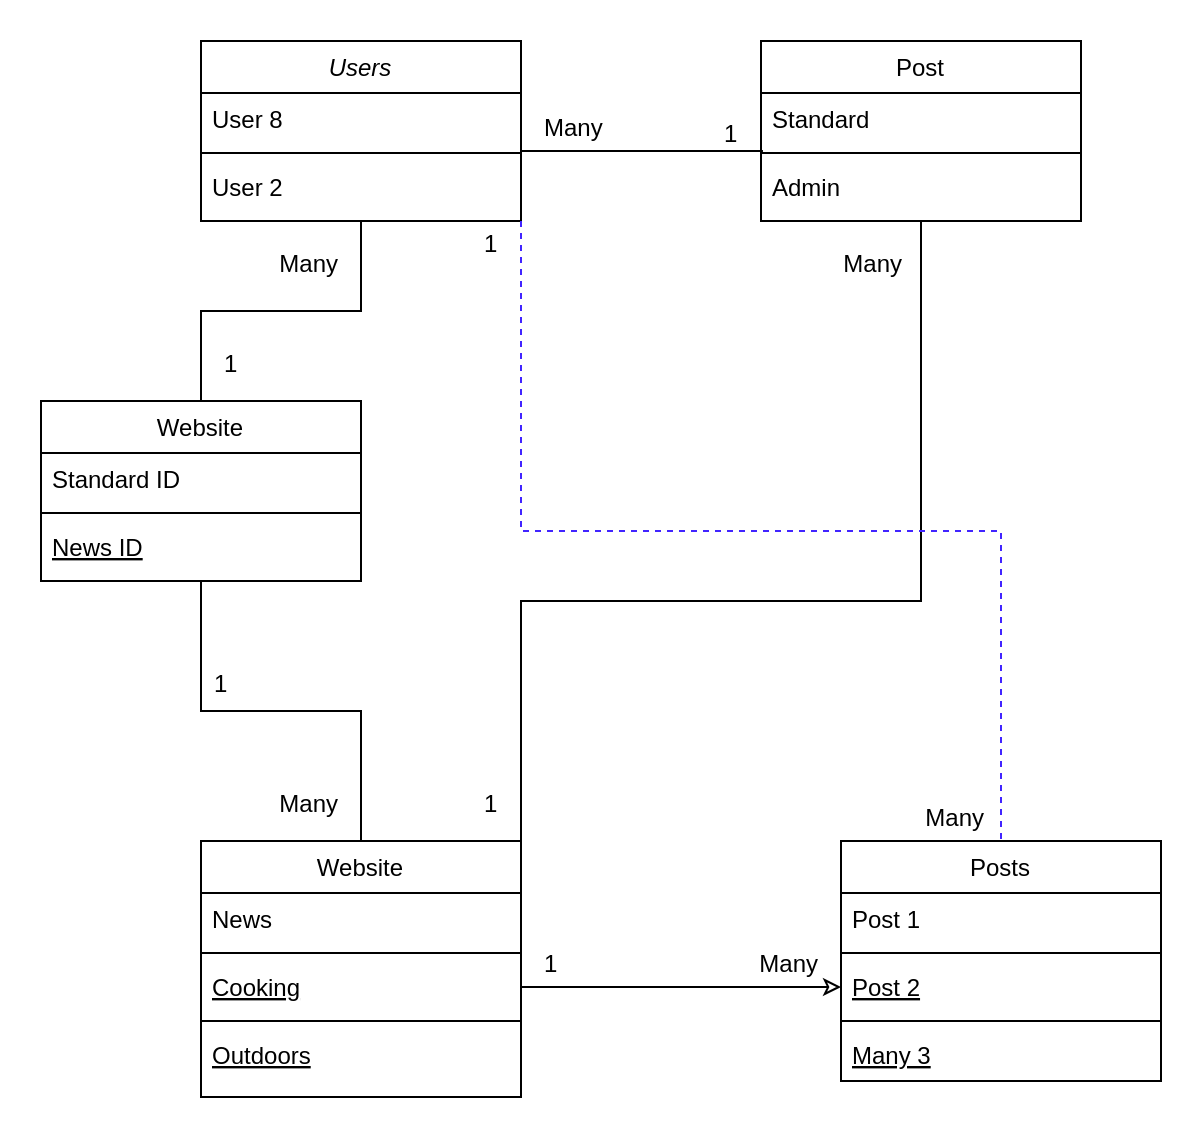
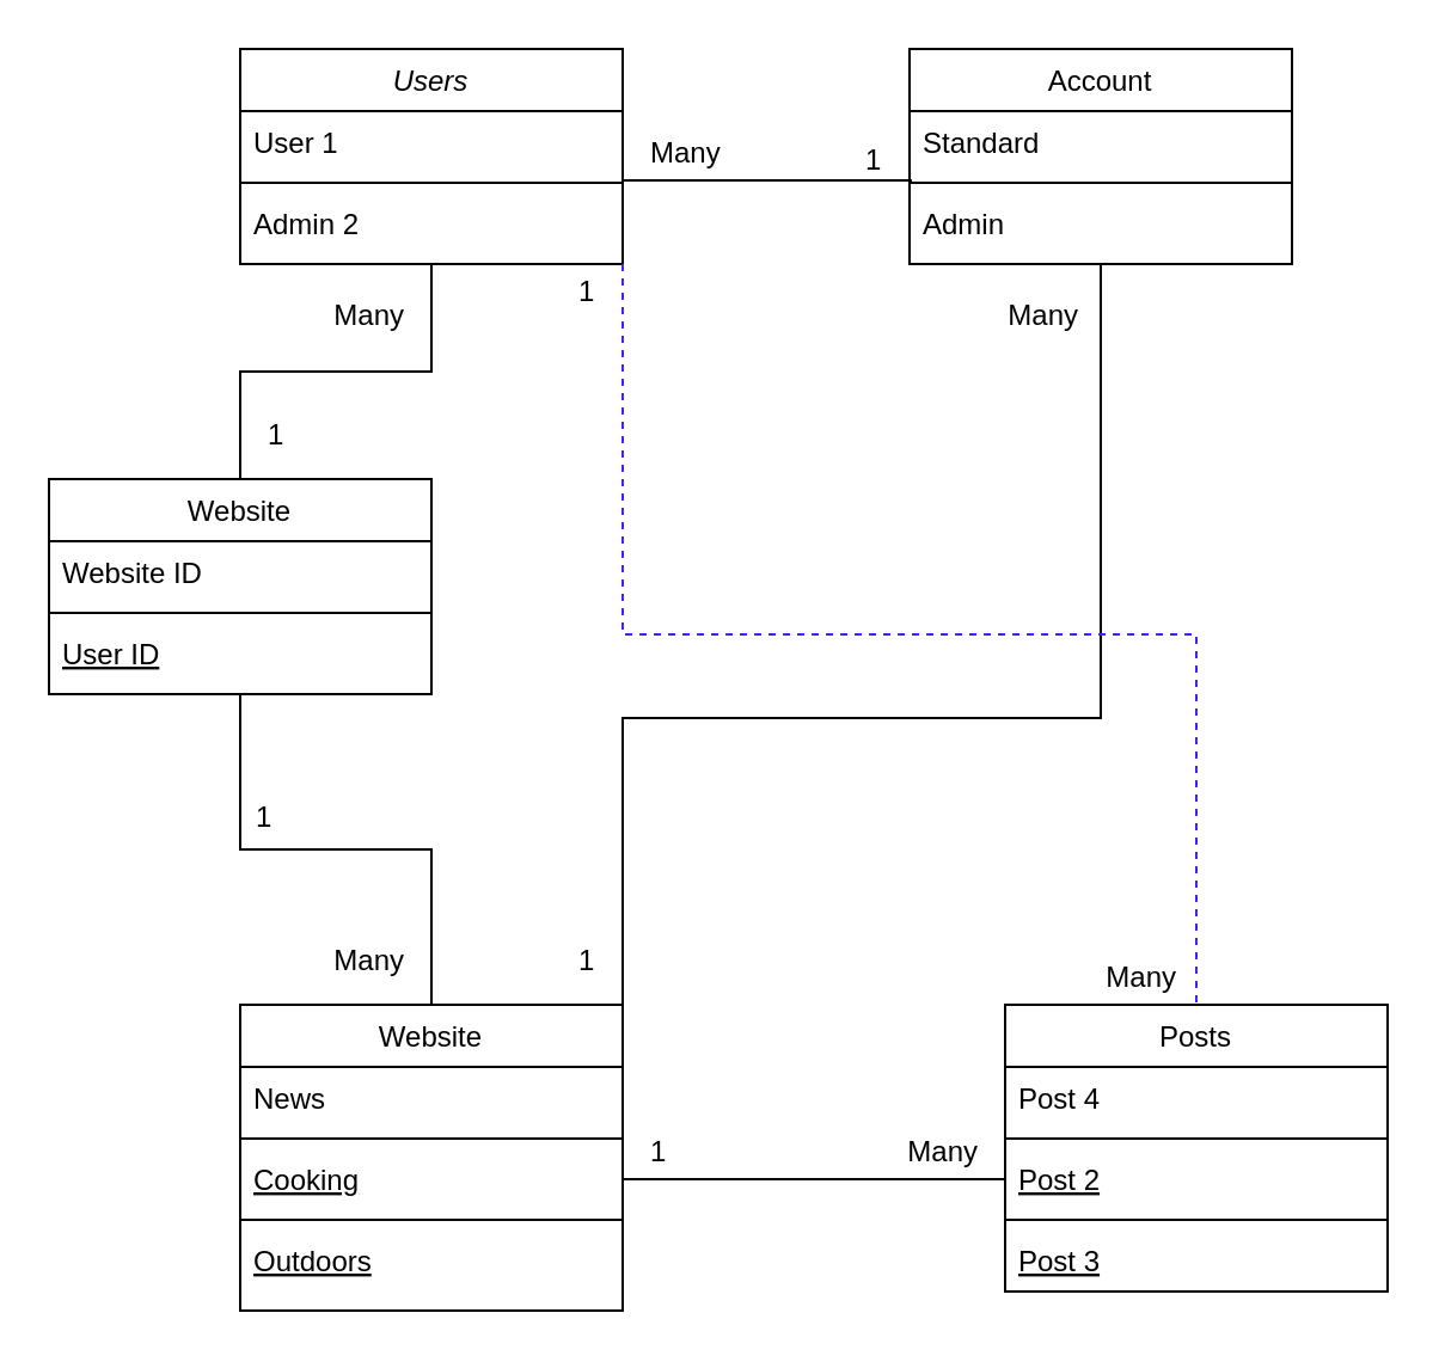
  <mxCell id="0" />
  <mxCell id="1" parent="0" />
  <mxCell id="2" value="Users" style="swimlane;fontStyle=2;align=center;verticalAlign=top;childLayout=stackLayout;horizontal=1;startSize=26;horizontalStack=0;resizeParent=1;resizeLast=0;collapsible=1;marginBottom=0;rounded=0;shadow=0;strokeWidth=1;" parent="1" vertex="1"><mxGeometry x="100" y="20" width="160" height="90" as="geometry"><mxRectangle x="230" y="140" width="160" height="26" as="alternateBounds" /></mxGeometry></mxCell>
- <mxCell id="3" value="User 8" style="text;align=left;verticalAlign=top;spacingLeft=4;spacingRight=4;overflow=hidden;rotatable=0;points=[[0,0.5],[1,0.5]];portConstraint=eastwest;" parent="2" vertex="1"><mxGeometry y="26" width="160" height="26" as="geometry" /></mxCell>
+ <mxCell id="3" value="User 1" style="text;align=left;verticalAlign=top;spacingLeft=4;spacingRight=4;overflow=hidden;rotatable=0;points=[[0,0.5],[1,0.5]];portConstraint=eastwest;" parent="2" vertex="1"><mxGeometry y="26" width="160" height="26" as="geometry" /></mxCell>
  <mxCell id="4" value="" style="line;html=1;strokeWidth=1;align=left;verticalAlign=middle;spacingTop=-1;spacingLeft=3;spacingRight=3;rotatable=0;labelPosition=right;points=[];portConstraint=eastwest;" parent="2" vertex="1"><mxGeometry y="52" width="160" height="8" as="geometry" /></mxCell>
- <mxCell id="5" value="User 2" style="text;align=left;verticalAlign=top;spacingLeft=4;spacingRight=4;overflow=hidden;rotatable=0;points=[[0,0.5],[1,0.5]];portConstraint=eastwest;rounded=0;shadow=0;html=0;" parent="2" vertex="1"><mxGeometry y="60" width="160" height="26" as="geometry" /></mxCell>
+ <mxCell id="5" value="Admin 2" style="text;align=left;verticalAlign=top;spacingLeft=4;spacingRight=4;overflow=hidden;rotatable=0;points=[[0,0.5],[1,0.5]];portConstraint=eastwest;rounded=0;shadow=0;html=0;" parent="2" vertex="1"><mxGeometry y="60" width="160" height="26" as="geometry" /></mxCell>
  <mxCell id="6" value="Website" style="swimlane;fontStyle=0;align=center;verticalAlign=top;childLayout=stackLayout;horizontal=1;startSize=26;horizontalStack=0;resizeParent=1;resizeLast=0;collapsible=1;marginBottom=0;rounded=0;shadow=0;strokeWidth=1;" parent="1" vertex="1"><mxGeometry x="100" y="420" width="160" height="128" as="geometry"><mxRectangle x="130" y="380" width="160" height="26" as="alternateBounds" /></mxGeometry></mxCell>
  <mxCell id="7" value="News" style="text;align=left;verticalAlign=top;spacingLeft=4;spacingRight=4;overflow=hidden;rotatable=0;points=[[0,0.5],[1,0.5]];portConstraint=eastwest;" parent="6" vertex="1"><mxGeometry y="26" width="160" height="26" as="geometry" /></mxCell>
  <mxCell id="8" value="" style="line;html=1;strokeWidth=1;align=left;verticalAlign=middle;spacingTop=-1;spacingLeft=3;spacingRight=3;rotatable=0;labelPosition=right;points=[];portConstraint=eastwest;" parent="6" vertex="1"><mxGeometry y="52" width="160" height="8" as="geometry" /></mxCell>
  <mxCell id="9" value="Cooking" style="text;align=left;verticalAlign=top;spacingLeft=4;spacingRight=4;overflow=hidden;rotatable=0;points=[[0,0.5],[1,0.5]];portConstraint=eastwest;fontStyle=4" parent="6" vertex="1"><mxGeometry y="60" width="160" height="26" as="geometry" /></mxCell>
  <mxCell id="10" value="" style="line;html=1;strokeWidth=1;align=left;verticalAlign=middle;spacingTop=-1;spacingLeft=3;spacingRight=3;rotatable=0;labelPosition=right;points=[];portConstraint=eastwest;" vertex="1" parent="6"><mxGeometry y="86" width="160" height="8" as="geometry" /></mxCell>
  <mxCell id="11" value="Outdoors" style="text;align=left;verticalAlign=top;spacingLeft=4;spacingRight=4;overflow=hidden;rotatable=0;points=[[0,0.5],[1,0.5]];portConstraint=eastwest;fontStyle=4" vertex="1" parent="6"><mxGeometry y="94" width="160" height="26" as="geometry" /></mxCell>
  <mxCell id="12" value="Posts" style="swimlane;fontStyle=0;align=center;verticalAlign=top;childLayout=stackLayout;horizontal=1;startSize=26;horizontalStack=0;resizeParent=1;resizeLast=0;collapsible=1;marginBottom=0;rounded=0;shadow=0;strokeWidth=1;" parent="1" vertex="1"><mxGeometry x="420" y="420" width="160" height="120" as="geometry"><mxRectangle x="340" y="380" width="170" height="26" as="alternateBounds" /></mxGeometry></mxCell>
- <mxCell id="13" value="Post 1" style="text;align=left;verticalAlign=top;spacingLeft=4;spacingRight=4;overflow=hidden;rotatable=0;points=[[0,0.5],[1,0.5]];portConstraint=eastwest;" vertex="1" parent="12"><mxGeometry y="26" width="160" height="26" as="geometry" /></mxCell>
+ <mxCell id="13" value="Post 4" style="text;align=left;verticalAlign=top;spacingLeft=4;spacingRight=4;overflow=hidden;rotatable=0;points=[[0,0.5],[1,0.5]];portConstraint=eastwest;" vertex="1" parent="12"><mxGeometry y="26" width="160" height="26" as="geometry" /></mxCell>
  <mxCell id="14" value="" style="line;html=1;strokeWidth=1;align=left;verticalAlign=middle;spacingTop=-1;spacingLeft=3;spacingRight=3;rotatable=0;labelPosition=right;points=[];portConstraint=eastwest;" vertex="1" parent="12"><mxGeometry y="52" width="160" height="8" as="geometry" /></mxCell>
  <mxCell id="15" value="Post 2" style="text;align=left;verticalAlign=top;spacingLeft=4;spacingRight=4;overflow=hidden;rotatable=0;points=[[0,0.5],[1,0.5]];portConstraint=eastwest;fontStyle=4" vertex="1" parent="12"><mxGeometry y="60" width="160" height="26" as="geometry" /></mxCell>
  <mxCell id="16" value="" style="line;html=1;strokeWidth=1;align=left;verticalAlign=middle;spacingTop=-1;spacingLeft=3;spacingRight=3;rotatable=0;labelPosition=right;points=[];portConstraint=eastwest;" vertex="1" parent="12"><mxGeometry y="86" width="160" height="8" as="geometry" /></mxCell>
- <mxCell id="17" value="Many 3" style="text;align=left;verticalAlign=top;spacingLeft=4;spacingRight=4;overflow=hidden;rotatable=0;points=[[0,0.5],[1,0.5]];portConstraint=eastwest;fontStyle=4" vertex="1" parent="12"><mxGeometry y="94" width="160" height="26" as="geometry" /></mxCell>
- <mxCell id="18" value="Post" style="swimlane;fontStyle=0;align=center;verticalAlign=top;childLayout=stackLayout;horizontal=1;startSize=26;horizontalStack=0;resizeParent=1;resizeLast=0;collapsible=1;marginBottom=0;rounded=0;shadow=0;strokeWidth=1;" parent="1" vertex="1"><mxGeometry x="380" y="20" width="160" height="90" as="geometry"><mxRectangle x="550" y="140" width="160" height="26" as="alternateBounds" /></mxGeometry></mxCell>
+ <mxCell id="17" value="Post 3" style="text;align=left;verticalAlign=top;spacingLeft=4;spacingRight=4;overflow=hidden;rotatable=0;points=[[0,0.5],[1,0.5]];portConstraint=eastwest;fontStyle=4" vertex="1" parent="12"><mxGeometry y="94" width="160" height="26" as="geometry" /></mxCell>
+ <mxCell id="18" value="Account" style="swimlane;fontStyle=0;align=center;verticalAlign=top;childLayout=stackLayout;horizontal=1;startSize=26;horizontalStack=0;resizeParent=1;resizeLast=0;collapsible=1;marginBottom=0;rounded=0;shadow=0;strokeWidth=1;" parent="1" vertex="1"><mxGeometry x="380" y="20" width="160" height="90" as="geometry"><mxRectangle x="550" y="140" width="160" height="26" as="alternateBounds" /></mxGeometry></mxCell>
  <mxCell id="19" value="Standard" style="text;align=left;verticalAlign=top;spacingLeft=4;spacingRight=4;overflow=hidden;rotatable=0;points=[[0,0.5],[1,0.5]];portConstraint=eastwest;" parent="18" vertex="1"><mxGeometry y="26" width="160" height="26" as="geometry" /></mxCell>
  <mxCell id="20" value="" style="line;html=1;strokeWidth=1;align=left;verticalAlign=middle;spacingTop=-1;spacingLeft=3;spacingRight=3;rotatable=0;labelPosition=right;points=[];portConstraint=eastwest;" parent="18" vertex="1"><mxGeometry y="52" width="160" height="8" as="geometry" /></mxCell>
  <mxCell id="21" value="Admin" style="text;align=left;verticalAlign=top;spacingLeft=4;spacingRight=4;overflow=hidden;rotatable=0;points=[[0,0.5],[1,0.5]];portConstraint=eastwest;rounded=0;shadow=0;html=0;" parent="18" vertex="1"><mxGeometry y="60" width="160" height="26" as="geometry" /></mxCell>
  <mxCell id="22" value="" style="endArrow=none;shadow=0;strokeWidth=1;rounded=0;endFill=0;edgeStyle=elbowEdgeStyle;elbow=vertical;entryX=0.006;entryY=0.375;entryDx=0;entryDy=0;entryPerimeter=0;" parent="1" source="2" target="20" edge="1"><mxGeometry x="0.5" y="41" relative="1" as="geometry"><mxPoint x="280" y="92" as="sourcePoint" /><mxPoint x="440" y="92" as="targetPoint" /><mxPoint x="-40" y="32" as="offset" /><Array as="points"><mxPoint x="330" y="75" /><mxPoint x="310" y="110" /></Array></mxGeometry></mxCell>
  <mxCell id="23" value="Many" style="resizable=0;align=left;verticalAlign=bottom;labelBackgroundColor=none;fontSize=12;" parent="22" connectable="0" vertex="1"><mxGeometry x="-1" relative="1" as="geometry"><mxPoint x="10" y="-3" as="offset" /></mxGeometry></mxCell>
- <mxCell id="24" value="" style="endArrow=classic;shadow=0;strokeWidth=1;rounded=0;endFill=0;edgeStyle=elbowEdgeStyle;elbow=vertical;entryX=0;entryY=0.5;entryDx=0;entryDy=0;exitX=1;exitY=0.5;exitDx=0;exitDy=0;" edge="1" parent="1" source="9" target="15"><mxGeometry x="0.5" y="41" relative="1" as="geometry"><mxPoint x="260" y="330" as="sourcePoint" /><mxPoint x="420" y="332" as="targetPoint" /><mxPoint x="-40" y="32" as="offset" /></mxGeometry></mxCell>
+ <mxCell id="24" value="" style="endArrow=none;shadow=0;strokeWidth=1;rounded=0;endFill=0;edgeStyle=elbowEdgeStyle;elbow=vertical;entryX=0;entryY=0.5;entryDx=0;entryDy=0;exitX=1;exitY=0.5;exitDx=0;exitDy=0;" edge="1" parent="1" source="9" target="15"><mxGeometry x="0.5" y="41" relative="1" as="geometry"><mxPoint x="260" y="330" as="sourcePoint" /><mxPoint x="420" y="332" as="targetPoint" /><mxPoint x="-40" y="32" as="offset" /></mxGeometry></mxCell>
  <mxCell id="25" value="1" style="resizable=0;align=left;verticalAlign=bottom;labelBackgroundColor=none;fontSize=12;" connectable="0" vertex="1" parent="24"><mxGeometry x="-1" relative="1" as="geometry"><mxPoint x="10" y="-3" as="offset" /></mxGeometry></mxCell>
  <mxCell id="26" value="Many" style="resizable=0;align=right;verticalAlign=bottom;labelBackgroundColor=none;fontSize=12;" connectable="0" vertex="1" parent="24"><mxGeometry x="1" relative="1" as="geometry"><mxPoint x="-10" y="-3" as="offset" /></mxGeometry></mxCell>
  <mxCell id="27" value="" style="endArrow=none;shadow=0;strokeWidth=1;rounded=0;endFill=0;edgeStyle=elbowEdgeStyle;elbow=vertical;exitX=0.5;exitY=0;exitDx=0;exitDy=0;entryX=0.5;entryY=1;entryDx=0;entryDy=0;" edge="1" parent="1" source="37" target="2"><mxGeometry x="0.5" y="41" relative="1" as="geometry"><mxPoint x="180" y="260" as="sourcePoint" /><mxPoint x="80" y="80" as="targetPoint" /><mxPoint x="-40" y="32" as="offset" /></mxGeometry></mxCell>
  <mxCell id="28" value="1" style="resizable=0;align=left;verticalAlign=bottom;labelBackgroundColor=none;fontSize=12;" connectable="0" vertex="1" parent="27"><mxGeometry x="-1" relative="1" as="geometry"><mxPoint x="10" y="-10" as="offset" /></mxGeometry></mxCell>
  <mxCell id="29" value="Many" style="resizable=0;align=right;verticalAlign=bottom;labelBackgroundColor=none;fontSize=12;" connectable="0" vertex="1" parent="27"><mxGeometry x="1" relative="1" as="geometry"><mxPoint x="-10" y="30" as="offset" /></mxGeometry></mxCell>
  <mxCell id="30" value="" style="endArrow=none;shadow=0;strokeWidth=1;rounded=0;endFill=0;edgeStyle=elbowEdgeStyle;elbow=vertical;entryX=0.5;entryY=1;entryDx=0;entryDy=0;exitX=1;exitY=0;exitDx=0;exitDy=0;" edge="1" parent="1" source="6" target="18"><mxGeometry x="0.5" y="41" relative="1" as="geometry"><mxPoint x="270" y="111" as="sourcePoint" /><mxPoint x="418.96" y="111" as="targetPoint" /><mxPoint x="-40" y="32" as="offset" /><Array as="points"><mxPoint x="330" y="300" /></Array></mxGeometry></mxCell>
  <mxCell id="31" value="1" style="resizable=0;align=left;verticalAlign=bottom;labelBackgroundColor=none;fontSize=12;" connectable="0" vertex="1" parent="30"><mxGeometry x="-1" relative="1" as="geometry"><mxPoint x="-20" y="-10" as="offset" /></mxGeometry></mxCell>
  <mxCell id="32" value="Many" style="resizable=0;align=right;verticalAlign=bottom;labelBackgroundColor=none;fontSize=12;" connectable="0" vertex="1" parent="30"><mxGeometry x="1" relative="1" as="geometry"><mxPoint x="-8" y="30" as="offset" /></mxGeometry></mxCell>
  <mxCell id="33" value="" style="endArrow=none;shadow=0;strokeWidth=1;rounded=0;endFill=0;edgeStyle=elbowEdgeStyle;elbow=vertical;exitX=1;exitY=1;exitDx=0;exitDy=0;entryX=0.5;entryY=0;entryDx=0;entryDy=0;strokeColor=#4124FF;dashed=1;" edge="1" parent="1" source="2" target="12"><mxGeometry x="0.5" y="41" relative="1" as="geometry"><mxPoint x="270" y="340" as="sourcePoint" /><mxPoint x="430" y="342" as="targetPoint" /><mxPoint x="-40" y="32" as="offset" /></mxGeometry></mxCell>
  <mxCell id="34" value="1" style="resizable=0;align=left;verticalAlign=bottom;labelBackgroundColor=none;fontSize=12;" connectable="0" vertex="1" parent="33"><mxGeometry x="-1" relative="1" as="geometry"><mxPoint x="-20" y="20" as="offset" /></mxGeometry></mxCell>
  <mxCell id="35" value="Many" style="resizable=0;align=right;verticalAlign=bottom;labelBackgroundColor=none;fontSize=12;" connectable="0" vertex="1" parent="33"><mxGeometry x="1" relative="1" as="geometry"><mxPoint x="-7" y="-3" as="offset" /></mxGeometry></mxCell>
  <mxCell id="36" style="edgeStyle=orthogonalEdgeStyle;rounded=0;orthogonalLoop=1;jettySize=auto;html=1;endArrow=none;endFill=0;" edge="1" parent="1" source="37"><mxGeometry relative="1" as="geometry"><mxPoint x="100" y="190" as="targetPoint" /></mxGeometry></mxCell>
  <mxCell id="37" value="Website" style="swimlane;fontStyle=0;align=center;verticalAlign=top;childLayout=stackLayout;horizontal=1;startSize=26;horizontalStack=0;resizeParent=1;resizeLast=0;collapsible=1;marginBottom=0;rounded=0;shadow=0;strokeWidth=1;" vertex="1" parent="1"><mxGeometry x="20" y="200" width="160" height="90" as="geometry"><mxRectangle x="130" y="380" width="160" height="26" as="alternateBounds" /></mxGeometry></mxCell>
- <mxCell id="38" value="Standard ID" style="text;align=left;verticalAlign=top;spacingLeft=4;spacingRight=4;overflow=hidden;rotatable=0;points=[[0,0.5],[1,0.5]];portConstraint=eastwest;fontStyle=0" vertex="1" parent="37"><mxGeometry y="26" width="160" height="26" as="geometry" /></mxCell>
+ <mxCell id="38" value="Website ID" style="text;align=left;verticalAlign=top;spacingLeft=4;spacingRight=4;overflow=hidden;rotatable=0;points=[[0,0.5],[1,0.5]];portConstraint=eastwest;fontStyle=0" vertex="1" parent="37"><mxGeometry y="26" width="160" height="26" as="geometry" /></mxCell>
  <mxCell id="39" value="" style="line;html=1;strokeWidth=1;align=left;verticalAlign=middle;spacingTop=-1;spacingLeft=3;spacingRight=3;rotatable=0;labelPosition=right;points=[];portConstraint=eastwest;" vertex="1" parent="37"><mxGeometry y="52" width="160" height="8" as="geometry" /></mxCell>
- <mxCell id="40" value="News ID" style="text;align=left;verticalAlign=top;spacingLeft=4;spacingRight=4;overflow=hidden;rotatable=0;points=[[0,0.5],[1,0.5]];portConstraint=eastwest;fontStyle=4" vertex="1" parent="37"><mxGeometry y="60" width="160" height="26" as="geometry" /></mxCell>
+ <mxCell id="40" value="User ID" style="text;align=left;verticalAlign=top;spacingLeft=4;spacingRight=4;overflow=hidden;rotatable=0;points=[[0,0.5],[1,0.5]];portConstraint=eastwest;fontStyle=4" vertex="1" parent="37"><mxGeometry y="60" width="160" height="26" as="geometry" /></mxCell>
  <mxCell id="41" value="" style="endArrow=none;shadow=0;strokeWidth=1;rounded=0;endFill=0;edgeStyle=elbowEdgeStyle;elbow=vertical;entryX=0.5;entryY=0;entryDx=0;entryDy=0;exitX=0.5;exitY=1;exitDx=0;exitDy=0;" edge="1" parent="1" source="37" target="6"><mxGeometry x="0.5" y="41" relative="1" as="geometry"><mxPoint x="70" y="350" as="sourcePoint" /><mxPoint x="210" y="390" as="targetPoint" /><mxPoint x="-40" y="32" as="offset" /></mxGeometry></mxCell>
  <mxCell id="42" value="Many" style="resizable=0;align=right;verticalAlign=bottom;labelBackgroundColor=none;fontSize=12;" connectable="0" vertex="1" parent="41"><mxGeometry x="1" relative="1" as="geometry"><mxPoint x="-10" y="-10" as="offset" /></mxGeometry></mxCell>
  <mxCell id="43" value="1" style="resizable=0;align=left;verticalAlign=bottom;labelBackgroundColor=none;fontSize=12;" connectable="0" vertex="1" parent="1"><mxGeometry x="110" y="350" as="geometry"><mxPoint x="-5" as="offset" /></mxGeometry></mxCell>
  <mxCell id="44" value="1" style="resizable=0;align=left;verticalAlign=bottom;labelBackgroundColor=none;fontSize=12;" connectable="0" vertex="1" parent="1"><mxGeometry x="360" y="75" as="geometry" /></mxCell>
